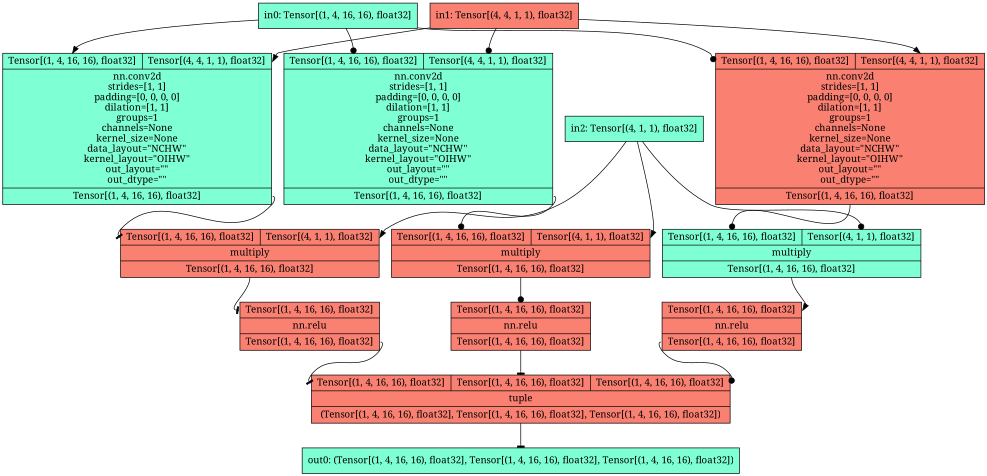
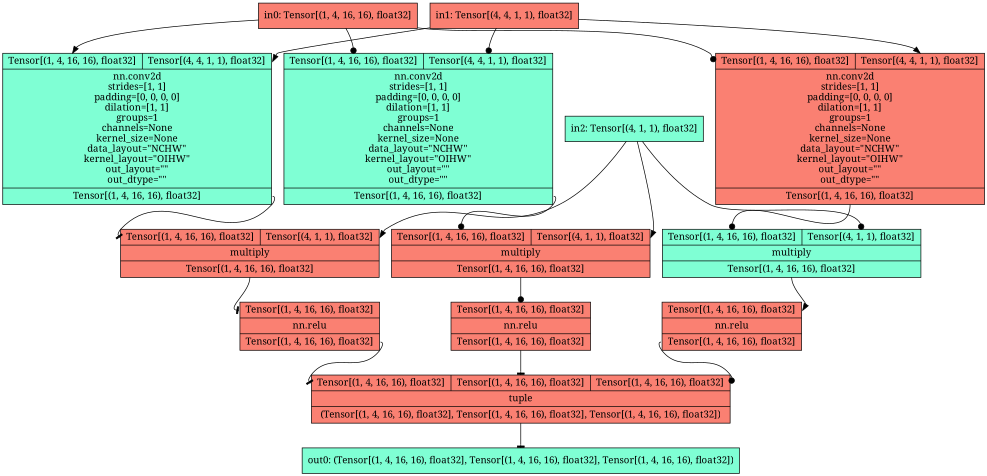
  digraph {
    fontname="Noto Serif"
    node [fontname="Noto Serif" shape=record style=filled fillcolor=salmon]
    edge [headport=i0 arrowhead=dot fontname="Noto Serif" tailport=o0]
-   n1 [label="in0: Tensor[(1, 4, 16, 16), float32]" fillcolor=aquamarine]
+   n1 [label="in0: Tensor[(1, 4, 16, 16), float32]"]
    n2 [label="{{<i0>Tensor[(1, 4, 16, 16), float32]|<i1>Tensor[(4, 4, 1, 1), float32]}|nn.conv2d\nstrides=[1, 1]\npadding=[0, 0, 0, 0]\ndilation=[1, 1]\ngroups=1\nchannels=None\nkernel_size=None\ndata_layout=\"NCHW\"\nkernel_layout=\"OIHW\"\nout_layout=\"\"\nout_dtype=\"\"|{<o0>Tensor[(1, 4, 16, 16), float32]}}" fillcolor=aquamarine]
    n3 [label="{{<i0>Tensor[(1, 4, 16, 16), float32]|<i1>Tensor[(4, 4, 1, 1), float32]}|nn.conv2d\nstrides=[1, 1]\npadding=[0, 0, 0, 0]\ndilation=[1, 1]\ngroups=1\nchannels=None\nkernel_size=None\ndata_layout=\"NCHW\"\nkernel_layout=\"OIHW\"\nout_layout=\"\"\nout_dtype=\"\"|{<o0>Tensor[(1, 4, 16, 16), float32]}}" fillcolor=aquamarine]
    n4 [label="{{<i0>Tensor[(1, 4, 16, 16), float32]|<i1>Tensor[(4, 4, 1, 1), float32]}|nn.conv2d\nstrides=[1, 1]\npadding=[0, 0, 0, 0]\ndilation=[1, 1]\ngroups=1\nchannels=None\nkernel_size=None\ndata_layout=\"NCHW\"\nkernel_layout=\"OIHW\"\nout_layout=\"\"\nout_dtype=\"\"|{<o0>Tensor[(1, 4, 16, 16), float32]}}"]
    n5 [label="in1: Tensor[(4, 4, 1, 1), float32]"]
    n6 [label="{{<i0>Tensor[(1, 4, 16, 16), float32]|<i1>Tensor[(4, 1, 1), float32]}|multiply\n|{<o0>Tensor[(1, 4, 16, 16), float32]}}"]
    n7 [label="in2: Tensor[(4, 1, 1), float32]" fillcolor=aquamarine]
    n8 [label="{{<i0>Tensor[(1, 4, 16, 16), float32]|<i1>Tensor[(4, 1, 1), float32]}|multiply\n|{<o0>Tensor[(1, 4, 16, 16), float32]}}"]
    n9 [label="{{<i0>Tensor[(1, 4, 16, 16), float32]|<i1>Tensor[(4, 1, 1), float32]}|multiply\n|{<o0>Tensor[(1, 4, 16, 16), float32]}}" fillcolor=aquamarine]
    n10 [label="{{<i0>Tensor[(1, 4, 16, 16), float32]}|nn.relu\n|{<o0>Tensor[(1, 4, 16, 16), float32]}}"]
    n11 [label="{{<i0>Tensor[(1, 4, 16, 16), float32]|<i1>Tensor[(1, 4, 16, 16), float32]|<i2>Tensor[(1, 4, 16, 16), float32]}|tuple\n|{<o0>(Tensor[(1, 4, 16, 16), float32], Tensor[(1, 4, 16, 16), float32], Tensor[(1, 4, 16, 16), float32])}}"]
    n12 [label="{{<i0>Tensor[(1, 4, 16, 16), float32]}|nn.relu\n|{<o0>Tensor[(1, 4, 16, 16), float32]}}"]
    n13 [label="{{<i0>Tensor[(1, 4, 16, 16), float32]}|nn.relu\n|{<o0>Tensor[(1, 4, 16, 16), float32]}}"]
    n14 [label="out0: (Tensor[(1, 4, 16, 16), float32], Tensor[(1, 4, 16, 16), float32], Tensor[(1, 4, 16, 16), float32])" fillcolor=aquamarine]
    n1 -> n2 [arrowhead=normal tailport=""]
    n1 -> n3 [tailport=""]
    n1 -> n4 [tailport=""]
    n2 -> n6 [arrowhead=tee]
    n3 -> n8
    n4 -> n9
    n5 -> n2 [headport=i1 arrowhead=normal tailport=""]
    n5 -> n3 [headport=i1 tailport=""]
    n5 -> n4 [headport=i1 arrowhead=normal tailport=""]
    n6 -> n10 [arrowhead=tee]
    n7 -> n6 [headport=i1 arrowhead=normal tailport=""]
    n7 -> n8 [headport=i1 arrowhead=normal tailport=""]
    n7 -> n9 [headport=i1 tailport=""]
    n8 -> n12
    n9 -> n13 [arrowhead=normal]
    n10 -> n11 [arrowhead=tee]
    n11 -> n14 [arrowhead=tee headport=""]
    n12 -> n11 [headport=i1 arrowhead=tee]
    n13 -> n11 [headport=i2]
  }
